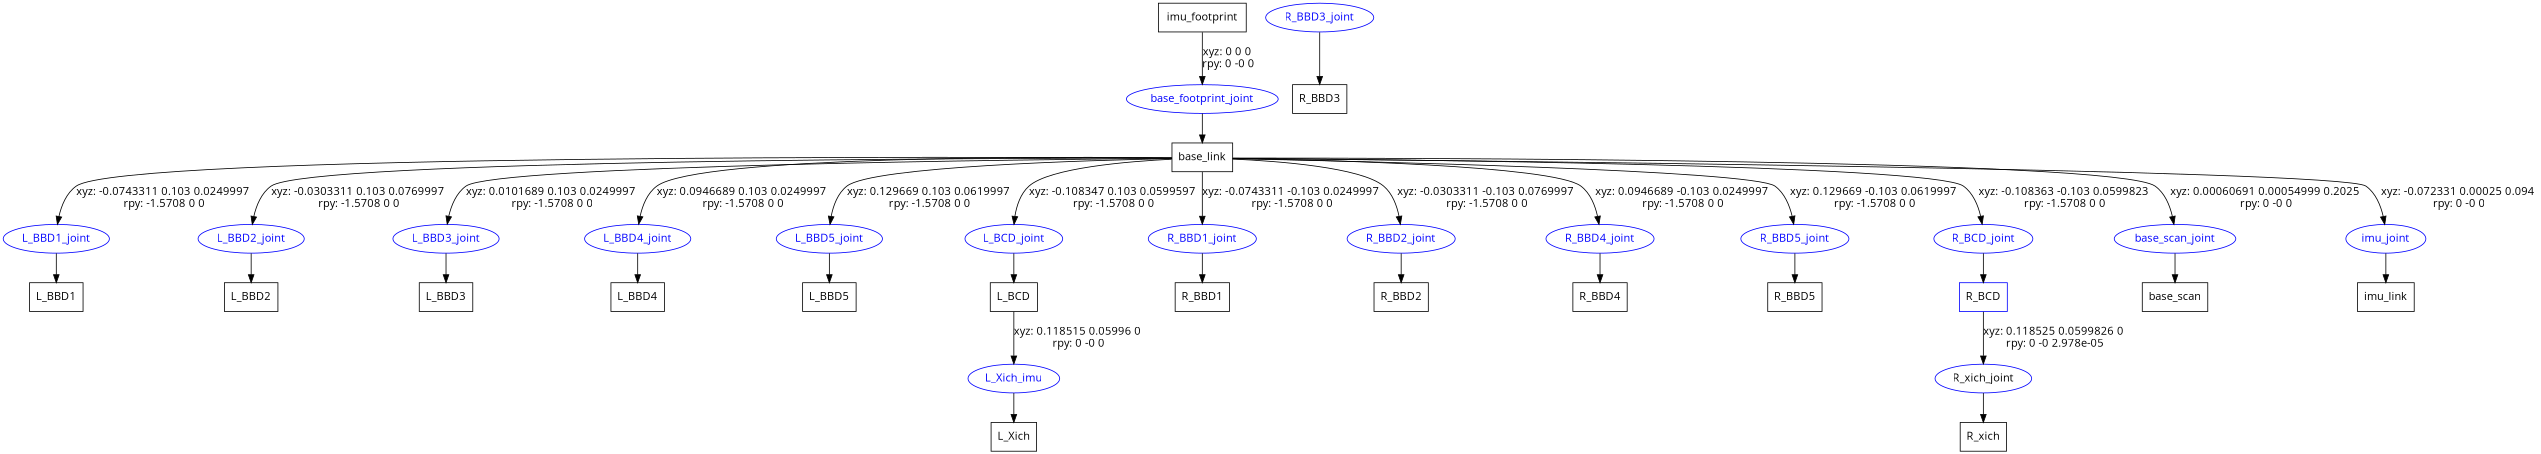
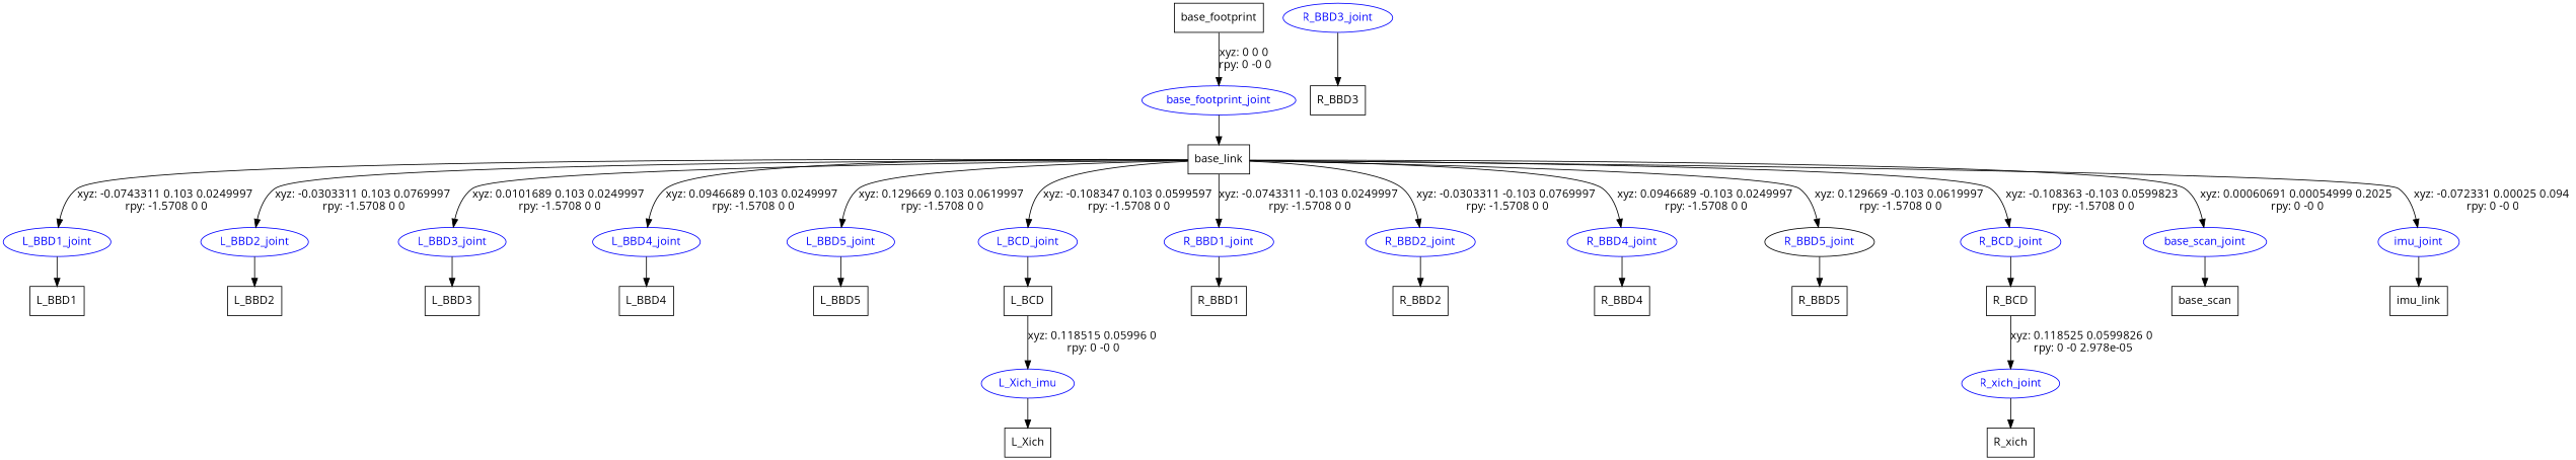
  digraph {
    fontname="Open Sans"
    node [fontname="Open Sans" shape=box]
    edge [fontname="Open Sans"]
-   n1 [label=imu_footprint]
+   n1 [label=base_footprint]
    base_footprint_joint [color=blue fontcolor=blue shape=ellipse]
    n3 [label=base_link]
    L_BBD1_joint [color=blue fontcolor=blue shape=ellipse]
    L_BBD2_joint [color=blue fontcolor=blue shape=ellipse]
    L_BBD3_joint [color=blue fontcolor=blue shape=ellipse]
    L_BBD4_joint [color=blue fontcolor=blue shape=ellipse]
    L_BBD5_joint [color=blue fontcolor=blue shape=ellipse]
    L_BCD_joint [color=blue fontcolor=blue shape=ellipse]
    R_BBD1_joint [color=blue fontcolor=blue shape=ellipse]
    R_BBD2_joint [color=blue fontcolor=blue shape=ellipse]
    R_BBD4_joint [color=blue fontcolor=blue shape=ellipse]
-   R_BBD5_joint [color=blue fontcolor=blue shape=ellipse]
+   R_BBD5_joint [color=black fontcolor=blue shape=ellipse]
    R_BCD_joint [color=blue fontcolor=blue shape=ellipse]
    base_scan_joint [color=blue fontcolor=blue shape=ellipse]
    imu_joint [color=blue fontcolor=blue shape=ellipse]
    n17 [label=L_BBD1]
    n18 [label=L_BBD2]
    n19 [label=L_BBD3]
    n20 [label=L_BBD4]
    n21 [label=L_BBD5]
    n22 [label=L_BCD]
    n23 [label=R_BBD1]
    n24 [label=R_BBD2]
    R_BBD3_joint [color=blue fontcolor=blue shape=ellipse]
    n26 [label=R_BBD3]
    n27 [label=R_BBD4]
    n28 [label=R_BBD5]
-   n29 [label=R_BCD color=blue]
+   n29 [label=R_BCD]
    n30 [label=base_scan]
    n31 [label=imu_link]
    n32 [color=blue fontcolor=blue label=L_Xich_imu shape=ellipse]
    n33 [label=L_Xich]
-   R_xich_joint [color=blue fontcolor=black shape=ellipse]
+   R_xich_joint [color=blue fontcolor=blue shape=ellipse]
    n35 [label=R_xich]
    n1 -> base_footprint_joint [label="xyz: 0 0 0 \nrpy: 0 -0 0"]
    base_footprint_joint -> n3
    n3 -> L_BBD1_joint [label="xyz: -0.0743311 0.103 0.0249997 \nrpy: -1.5708 0 0"]
    n3 -> L_BBD2_joint [label="xyz: -0.0303311 0.103 0.0769997 \nrpy: -1.5708 0 0"]
    n3 -> L_BBD3_joint [label="xyz: 0.0101689 0.103 0.0249997 \nrpy: -1.5708 0 0"]
    n3 -> L_BBD4_joint [label="xyz: 0.0946689 0.103 0.0249997 \nrpy: -1.5708 0 0"]
    n3 -> L_BBD5_joint [label="xyz: 0.129669 0.103 0.0619997 \nrpy: -1.5708 0 0"]
    n3 -> L_BCD_joint [label="xyz: -0.108347 0.103 0.0599597 \nrpy: -1.5708 0 0"]
    n3 -> R_BBD1_joint [label="xyz: -0.0743311 -0.103 0.0249997 \nrpy: -1.5708 0 0"]
    n3 -> R_BBD2_joint [label="xyz: -0.0303311 -0.103 0.0769997 \nrpy: -1.5708 0 0"]
    n3 -> R_BBD4_joint [label="xyz: 0.0946689 -0.103 0.0249997 \nrpy: -1.5708 0 0"]
    n3 -> R_BBD5_joint [label="xyz: 0.129669 -0.103 0.0619997 \nrpy: -1.5708 0 0"]
    n3 -> R_BCD_joint [label="xyz: -0.108363 -0.103 0.0599823 \nrpy: -1.5708 0 0"]
    n3 -> base_scan_joint [label="xyz: 0.00060691 0.00054999 0.2025 \nrpy: 0 -0 0"]
    n3 -> imu_joint [label="xyz: -0.072331 0.00025 0.094 \nrpy: 0 -0 0"]
    L_BBD1_joint -> n17
    L_BBD2_joint -> n18
    L_BBD3_joint -> n19
    L_BBD4_joint -> n20
    L_BBD5_joint -> n21
    L_BCD_joint -> n22
    R_BBD1_joint -> n23
    R_BBD2_joint -> n24
    R_BBD4_joint -> n27
    R_BBD5_joint -> n28
    R_BCD_joint -> n29
    base_scan_joint -> n30
    imu_joint -> n31
    n22 -> n32 [label="xyz: 0.118515 0.05996 0 \nrpy: 0 -0 0"]
    R_BBD3_joint -> n26
    n29 -> R_xich_joint [label="xyz: 0.118525 0.0599826 0 \nrpy: 0 -0 2.978e-05"]
    n32 -> n33
    R_xich_joint -> n35
  }
